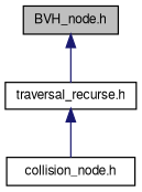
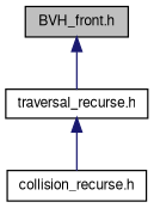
  digraph {
    node [color=black fillcolor=white fontname=FreeSans fontsize=10 shape=record style=filled]
    edge [color=midnightblue dir=back fontname=FreeSans fontsize=10 labelfontname=FreeSans labelfontsize=10 style=solid]
-   n1 [fillcolor=grey75 fontcolor=black height=0.2 label="BVH_node.h" width=0.4]
+   n1 [fillcolor=grey75 fontcolor=black height=0.2 label="BVH_front.h" width=0.4]
    n2 [height=0.2 label="traversal_recurse.h" width=0.4]
-   n3 [height=0.2 label="collision_node.h" width=0.4]
+   n3 [height=0.2 label="collision_recurse.h" width=0.4]
    n1 -> n2
    n2 -> n3
  }
